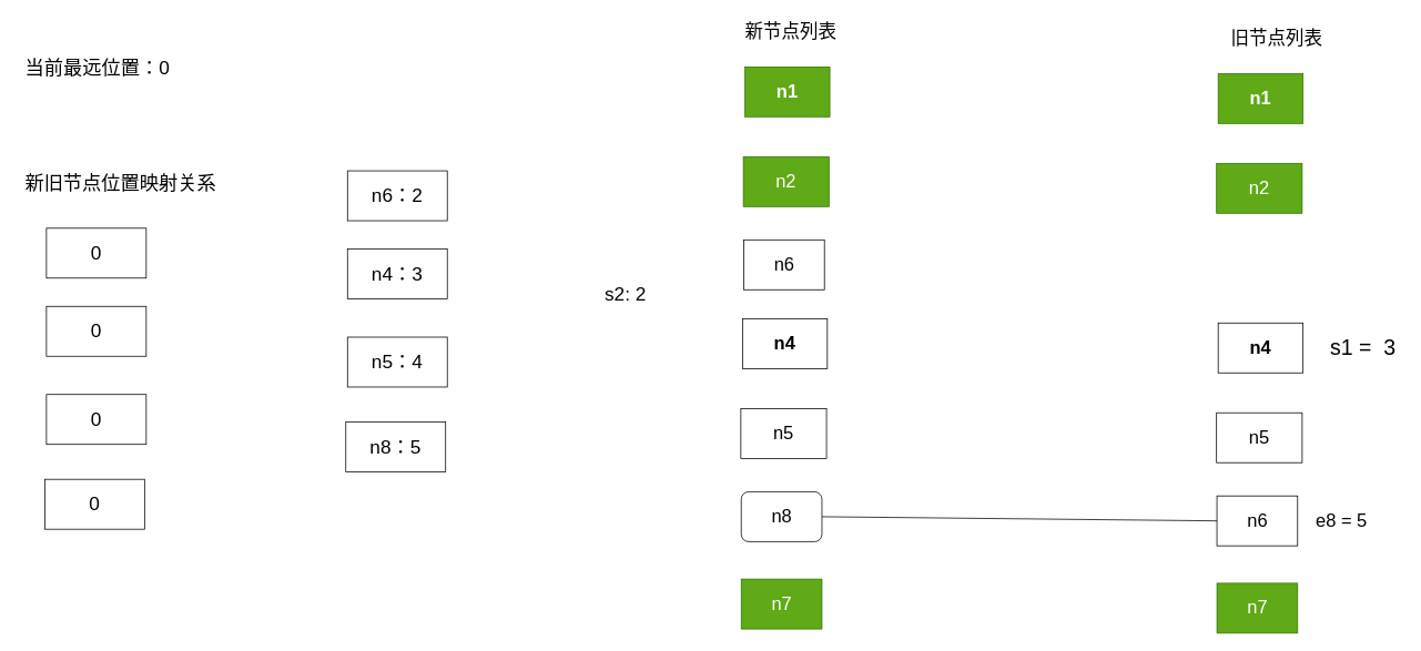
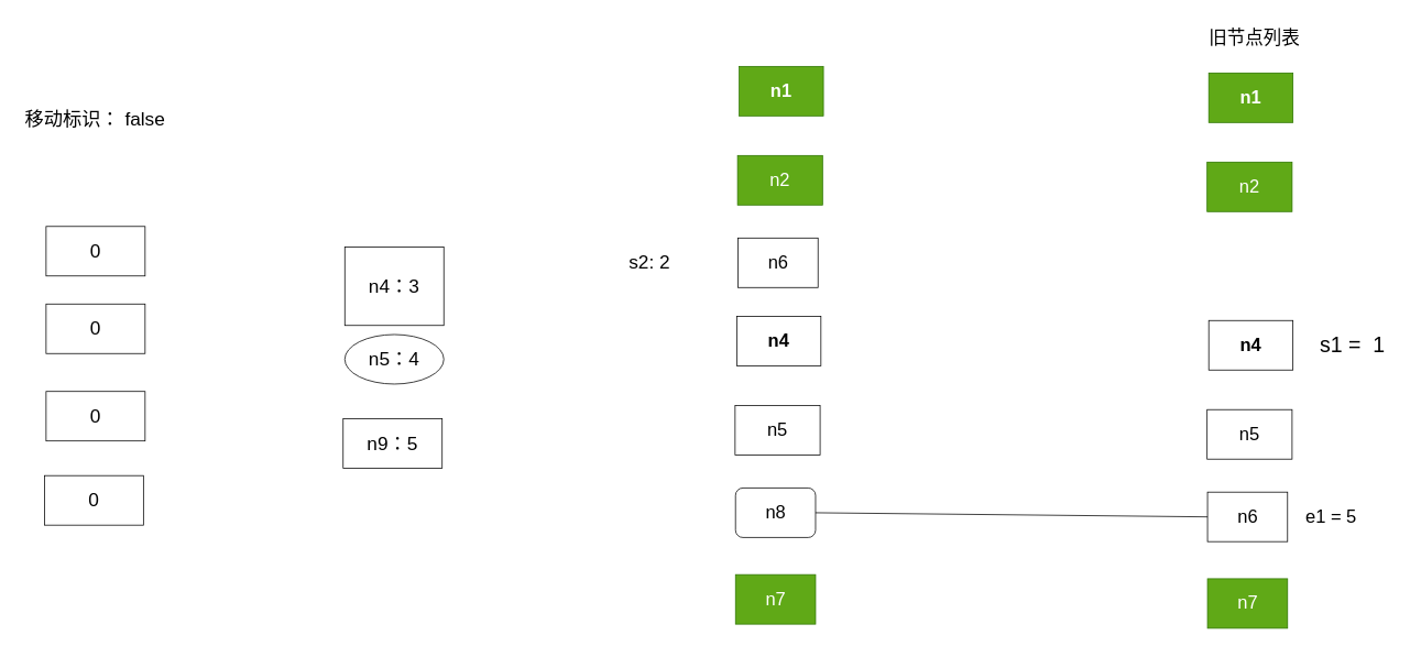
  <mxCell id="0" />
  <mxCell id="1" parent="0" />
  <mxCell id="2" value="n1" style="rounded=0;whiteSpace=wrap;html=1;fontStyle=1;fillColor=#60a917;fontColor=#ffffff;strokeColor=#2D7600;fontSize=22;" vertex="1" parent="1"><mxGeometry x="895" y="80" width="102" height="60" as="geometry" /></mxCell>
- <mxCell id="3" value="新节点列表" style="text;html=1;align=center;verticalAlign=middle;resizable=0;points=[];autosize=1;strokeColor=none;fillColor=none;fontSize=22;" vertex="1" parent="1"><mxGeometry x="886" y="20" width="128" height="38" as="geometry" /></mxCell>
  <mxCell id="4" value="n2" style="rounded=0;whiteSpace=wrap;html=1;fillColor=#60a917;fontColor=#ffffff;strokeColor=#2D7600;fontSize=22;" vertex="1" parent="1"><mxGeometry x="893" y="188" width="103" height="60" as="geometry" /></mxCell>
  <mxCell id="5" value="n6" style="rounded=0;whiteSpace=wrap;html=1;fontSize=22;" vertex="1" parent="1"><mxGeometry x="893.5" y="288" width="97" height="60" as="geometry" /></mxCell>
  <mxCell id="6" value="n4" style="rounded=0;whiteSpace=wrap;html=1;fontStyle=1;fontSize=22;" vertex="1" parent="1"><mxGeometry x="892" y="383" width="102" height="60" as="geometry" /></mxCell>
  <mxCell id="7" value="n5" style="rounded=0;whiteSpace=wrap;html=1;fontSize=22;" vertex="1" parent="1"><mxGeometry x="890" y="491" width="103" height="60" as="geometry" /></mxCell>
  <mxCell id="8" value="n8" style="whiteSpace=wrap;html=1;fontSize=22;rounded=1;" vertex="1" parent="1"><mxGeometry x="890.5" y="591" width="97" height="60" as="geometry" /></mxCell>
  <mxCell id="9" value="n7" style="rounded=0;whiteSpace=wrap;html=1;fontSize=22;fillColor=#60a917;fontColor=#ffffff;strokeColor=#2D7600;" vertex="1" parent="1"><mxGeometry x="890.5" y="696" width="97" height="60" as="geometry" /></mxCell>
  <mxCell id="10" value="n1" style="rounded=0;whiteSpace=wrap;html=1;fontStyle=1;fillColor=#60a917;fontColor=#ffffff;strokeColor=#2D7600;fontSize=22;" vertex="1" parent="1"><mxGeometry x="1464" y="88" width="102" height="60" as="geometry" /></mxCell>
- <mxCell id="11" value="旧节点列表" style="text;html=1;align=center;verticalAlign=middle;resizable=0;points=[];autosize=1;strokeColor=none;fillColor=none;fontSize=22;" vertex="1" parent="1"><mxGeometry x="1470" y="28" width="128" height="38" as="geometry" /></mxCell>
+ <mxCell id="11" value="旧节点列表" style="text;html=1;align=center;verticalAlign=middle;resizable=0;points=[];autosize=1;strokeColor=none;fillColor=none;fontSize=22;" vertex="1" parent="1"><mxGeometry x="1455" y="28" width="128" height="38" as="geometry" /></mxCell>
  <mxCell id="12" value="n2" style="rounded=0;whiteSpace=wrap;html=1;fillColor=#60a917;fontColor=#ffffff;strokeColor=#2D7600;fontSize=22;" vertex="1" parent="1"><mxGeometry x="1462" y="196" width="103" height="60" as="geometry" /></mxCell>
  <mxCell id="13" value="n4" style="rounded=0;whiteSpace=wrap;html=1;fontStyle=1;fontSize=22;" vertex="1" parent="1"><mxGeometry x="1464" y="388" width="102" height="60" as="geometry" /></mxCell>
  <mxCell id="14" value="n5" style="rounded=0;whiteSpace=wrap;html=1;fontSize=22;" vertex="1" parent="1"><mxGeometry x="1462" y="496" width="103" height="60" as="geometry" /></mxCell>
  <mxCell id="15" value="n6" style="rounded=0;whiteSpace=wrap;html=1;fontSize=22;" vertex="1" parent="1"><mxGeometry x="1462.5" y="596" width="97" height="60" as="geometry" /></mxCell>
  <mxCell id="16" value="n7" style="rounded=0;whiteSpace=wrap;html=1;fontSize=22;fillColor=#60a917;fontColor=#ffffff;strokeColor=#2D7600;" vertex="1" parent="1"><mxGeometry x="1462.5" y="701" width="97" height="60" as="geometry" /></mxCell>
- <mxCell id="17" value="e8 = 5" style="text;html=1;align=center;verticalAlign=middle;resizable=0;points=[];autosize=1;strokeColor=none;fillColor=none;fontSize=22;" vertex="1" parent="1"><mxGeometry x="1572" y="607" width="80" height="38" as="geometry" /></mxCell>
+ <mxCell id="17" value="e1 = 5" style="text;html=1;align=center;verticalAlign=middle;resizable=0;points=[];autosize=1;strokeColor=none;fillColor=none;fontSize=22;" vertex="1" parent="1"><mxGeometry x="1572" y="607" width="80" height="38" as="geometry" /></mxCell>
  <mxCell id="18" value="" style="endArrow=none;html=1;fontSize=22;entryX=0;entryY=0.5;entryDx=0;entryDy=0;exitX=1;exitY=0.5;exitDx=0;exitDy=0;" edge="1" parent="1" source="8" target="15"><mxGeometry width="50" height="50" relative="1" as="geometry"><mxPoint x="661" y="633" as="sourcePoint" /><mxPoint x="1462" y="633" as="targetPoint" /></mxGeometry></mxCell>
- <mxCell id="19" value="n6：2" style="rounded=0;whiteSpace=wrap;html=1;fontSize=23;" vertex="1" parent="1"><mxGeometry x="417" y="205" width="120" height="60" as="geometry" /></mxCell>
- <mxCell id="20" value="n4：3" style="rounded=0;whiteSpace=wrap;html=1;fontSize=23;" vertex="1" parent="1"><mxGeometry x="417" y="299" width="120" height="60" as="geometry" /></mxCell>
- <mxCell id="21" value="n5：4" style="rounded=0;whiteSpace=wrap;html=1;fontSize=23;" vertex="1" parent="1"><mxGeometry x="417" y="405" width="120" height="60" as="geometry" /></mxCell>
- <mxCell id="22" value="n8：5" style="rounded=0;whiteSpace=wrap;html=1;fontSize=23;" vertex="1" parent="1"><mxGeometry x="415" y="507" width="120" height="60" as="geometry" /></mxCell>
- <mxCell id="23" value="s2: 2" style="text;html=1;align=center;verticalAlign=middle;resizable=0;points=[];autosize=1;strokeColor=none;fillColor=none;fontSize=23;" vertex="1" parent="1"><mxGeometry x="717" y="333" width="68" height="40" as="geometry" /></mxCell>
- <mxCell id="24" value="当前最远位置：0&lt;br&gt;" style="text;html=1;align=center;verticalAlign=middle;resizable=0;points=[];autosize=1;strokeColor=none;fillColor=none;fontSize=23;" vertex="1" parent="1"><mxGeometry x="20" y="61" width="192" height="40" as="geometry" /></mxCell>
- <mxCell id="26" value="新旧节点位置映射关系" style="text;html=1;align=center;verticalAlign=middle;resizable=0;points=[];autosize=1;strokeColor=none;fillColor=none;fontSize=23;" vertex="1" parent="1"><mxGeometry x="20" y="200" width="248" height="40" as="geometry" /></mxCell>
+ <mxCell id="20" value="n4：3" style="rounded=0;whiteSpace=wrap;html=1;fontSize=23;" vertex="1" parent="1"><mxGeometry x="417" y="299" width="120" height="95" as="geometry" /></mxCell>
+ <mxCell id="21" value="n5：4" style="ellipse;whiteSpace=wrap;html=1;fontSize=23;" vertex="1" parent="1"><mxGeometry x="417" y="405" width="120" height="60" as="geometry" /></mxCell>
+ <mxCell id="22" value="n9：5" style="rounded=0;whiteSpace=wrap;html=1;fontSize=23;" vertex="1" parent="1"><mxGeometry x="415" y="507" width="120" height="60" as="geometry" /></mxCell>
+ <mxCell id="23" value="s2: 2" style="text;html=1;align=center;verticalAlign=middle;resizable=0;points=[];autosize=1;strokeColor=none;fillColor=none;fontSize=23;" vertex="1" parent="1"><mxGeometry x="752" y="298" width="68" height="40" as="geometry" /></mxCell>
+ <mxCell id="25" value="移动标识： false" style="text;html=1;align=center;verticalAlign=middle;resizable=0;points=[];autosize=1;strokeColor=none;fillColor=none;fontSize=23;" vertex="1" parent="1"><mxGeometry x="20" y="124" width="188" height="40" as="geometry" /></mxCell>
  <mxCell id="27" value="0" style="rounded=0;whiteSpace=wrap;html=1;fontSize=23;" vertex="1" parent="1"><mxGeometry x="55" y="274" width="120" height="60" as="geometry" /></mxCell>
  <mxCell id="28" value="0" style="rounded=0;whiteSpace=wrap;html=1;fontSize=23;" vertex="1" parent="1"><mxGeometry x="55" y="368" width="120" height="60" as="geometry" /></mxCell>
  <mxCell id="29" value="0" style="rounded=0;whiteSpace=wrap;html=1;fontSize=23;" vertex="1" parent="1"><mxGeometry x="55" y="474" width="120" height="60" as="geometry" /></mxCell>
  <mxCell id="30" value="0" style="rounded=0;whiteSpace=wrap;html=1;fontSize=23;" vertex="1" parent="1"><mxGeometry x="53" y="576" width="120" height="60" as="geometry" /></mxCell>
- <mxCell id="31" value="s1 =&amp;nbsp; 3" style="text;html=1;align=center;verticalAlign=middle;resizable=0;points=[];autosize=1;strokeColor=none;fillColor=none;fontSize=26;" vertex="1" parent="1"><mxGeometry x="1589" y="396.5" width="97" height="43" as="geometry" /></mxCell>
+ <mxCell id="31" value="s1 =&amp;nbsp; 1" style="text;html=1;align=center;verticalAlign=middle;resizable=0;points=[];autosize=1;strokeColor=none;fillColor=none;fontSize=26;" vertex="1" parent="1"><mxGeometry x="1589" y="396.5" width="97" height="43" as="geometry" /></mxCell>
